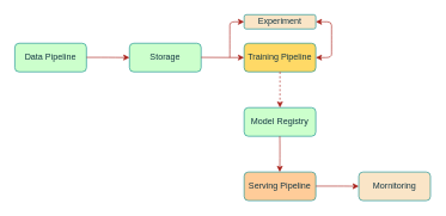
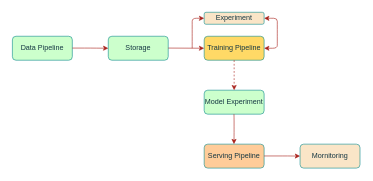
  <mxCell id="0" />
  <mxCell id="1" parent="0" />
  <mxCell id="2" value="Data Pipeline" style="rounded=1;whiteSpace=wrap;html=1;fontColor=#143642;labelBackgroundColor=none;labelBorderColor=none;fillColor=#ccffcc;strokeColor=#0F8B8D;" vertex="1" parent="1"><mxGeometry x="20" y="60" width="100" height="40" as="geometry" /></mxCell>
  <mxCell id="3" value="" style="endArrow=classic;html=1;rounded=1;labelBackgroundColor=none;strokeColor=#A8201A;fontColor=default;" edge="1" parent="1"><mxGeometry width="50" height="50" relative="1" as="geometry"><mxPoint x="120" y="79.71" as="sourcePoint" /><mxPoint x="180" y="80" as="targetPoint" /><Array as="points"><mxPoint x="150" y="79.71" /></Array></mxGeometry></mxCell>
  <mxCell id="4" value="Storage" style="rounded=1;whiteSpace=wrap;html=1;fillColor=#CCFFCC;labelBorderColor=none;labelBackgroundColor=none;strokeColor=#0F8B8D;fontColor=#143642;" vertex="1" parent="1"><mxGeometry x="180" y="60" width="100" height="40" as="geometry" /></mxCell>
  <mxCell id="5" value="" style="endArrow=classic;html=1;rounded=1;labelBackgroundColor=none;strokeColor=#A8201A;fontColor=default;" edge="1" parent="1"><mxGeometry width="50" height="50" relative="1" as="geometry"><mxPoint x="280" y="79.71" as="sourcePoint" /><mxPoint x="340" y="80" as="targetPoint" /></mxGeometry></mxCell>
  <mxCell id="6" value="Training Pipeline" style="rounded=1;whiteSpace=wrap;html=1;fillColor=#FFD966;labelBackgroundColor=none;strokeColor=#0F8B8D;fontColor=#143642;" vertex="1" parent="1"><mxGeometry x="340" y="60" width="100" height="40" as="geometry" /></mxCell>
  <mxCell id="7" value="Experiment" style="rounded=1;whiteSpace=wrap;html=1;fillColor=#FAE5C7;labelBackgroundColor=none;strokeColor=#0F8B8D;fontColor=#143642;" vertex="1" parent="1"><mxGeometry x="340" y="20" width="100" height="20" as="geometry" /></mxCell>
  <mxCell id="8" value="" style="endArrow=classic;html=1;rounded=1;labelBackgroundColor=none;strokeColor=#A8201A;fontColor=default;" edge="1" parent="1"><mxGeometry width="50" height="50" relative="1" as="geometry"><mxPoint x="320" y="80" as="sourcePoint" /><mxPoint x="340" y="30" as="targetPoint" /><Array as="points"><mxPoint x="320" y="70" /><mxPoint x="320" y="50" /><mxPoint x="320" y="30" /></Array></mxGeometry></mxCell>
  <mxCell id="9" value="" style="endArrow=classic;startArrow=classic;html=1;rounded=1;labelBackgroundColor=none;strokeColor=#A8201A;fontColor=default;" edge="1" parent="1"><mxGeometry width="50" height="50" relative="1" as="geometry"><mxPoint x="440" y="80" as="sourcePoint" /><mxPoint x="440" y="30" as="targetPoint" /><Array as="points"><mxPoint x="462" y="80" /><mxPoint x="462" y="70" /><mxPoint x="462" y="50" /><mxPoint x="462" y="30" /><mxPoint x="450" y="30" /></Array></mxGeometry></mxCell>
- <mxCell id="10" value="Model Registry" style="rounded=1;whiteSpace=wrap;html=1;fillColor=#CCFFCC;labelBackgroundColor=none;strokeColor=#0F8B8D;fontColor=#143642;" vertex="1" parent="1"><mxGeometry x="340" y="150" width="100" height="40" as="geometry" /></mxCell>
+ <mxCell id="10" value="Model Experiment" style="rounded=1;whiteSpace=wrap;html=1;fillColor=#CCFFCC;labelBackgroundColor=none;strokeColor=#0F8B8D;fontColor=#143642;" vertex="1" parent="1"><mxGeometry x="340" y="150" width="100" height="40" as="geometry" /></mxCell>
  <mxCell id="11" value="" style="endArrow=classic;html=1;rounded=1;exitX=0.5;exitY=1;exitDx=0;exitDy=0;entryX=0.5;entryY=0;entryDx=0;entryDy=0;labelBackgroundColor=none;strokeColor=#A8201A;fontColor=default;dashed=1;" edge="1" parent="1" source="6" target="10"><mxGeometry width="50" height="50" relative="1" as="geometry"><mxPoint x="479.71" y="110" as="sourcePoint" /><mxPoint x="390" y="140" as="targetPoint" /></mxGeometry></mxCell>
  <mxCell id="12" value="Serving Pipeline" style="rounded=1;whiteSpace=wrap;html=1;fillColor=#FFCC99;labelBackgroundColor=none;strokeColor=#0F8B8D;fontColor=#143642;" vertex="1" parent="1"><mxGeometry x="340" y="240" width="100" height="40" as="geometry" /></mxCell>
  <mxCell id="13" value="" style="endArrow=classic;html=1;rounded=1;labelBackgroundColor=none;strokeColor=#A8201A;fontColor=default;" edge="1" parent="1"><mxGeometry width="50" height="50" relative="1" as="geometry"><mxPoint x="389.71" y="190" as="sourcePoint" /><mxPoint x="389.71" y="240" as="targetPoint" /><Array as="points"><mxPoint x="389.91" y="200" /><mxPoint x="389.91" y="220" /></Array></mxGeometry></mxCell>
  <mxCell id="14" value="" style="endArrow=classic;html=1;rounded=1;labelBackgroundColor=none;strokeColor=#A8201A;fontColor=default;" edge="1" parent="1"><mxGeometry width="50" height="50" relative="1" as="geometry"><mxPoint x="440" y="259.71" as="sourcePoint" /><mxPoint x="500" y="260" as="targetPoint" /><Array as="points"><mxPoint x="480" y="259.71" /></Array></mxGeometry></mxCell>
  <mxCell id="15" value="Mornitoring" style="rounded=1;whiteSpace=wrap;html=1;fillColor=#FAE5C7;labelBackgroundColor=none;strokeColor=#0F8B8D;fontColor=#143642;" vertex="1" parent="1"><mxGeometry x="500" y="240" width="100" height="40" as="geometry" /></mxCell>
